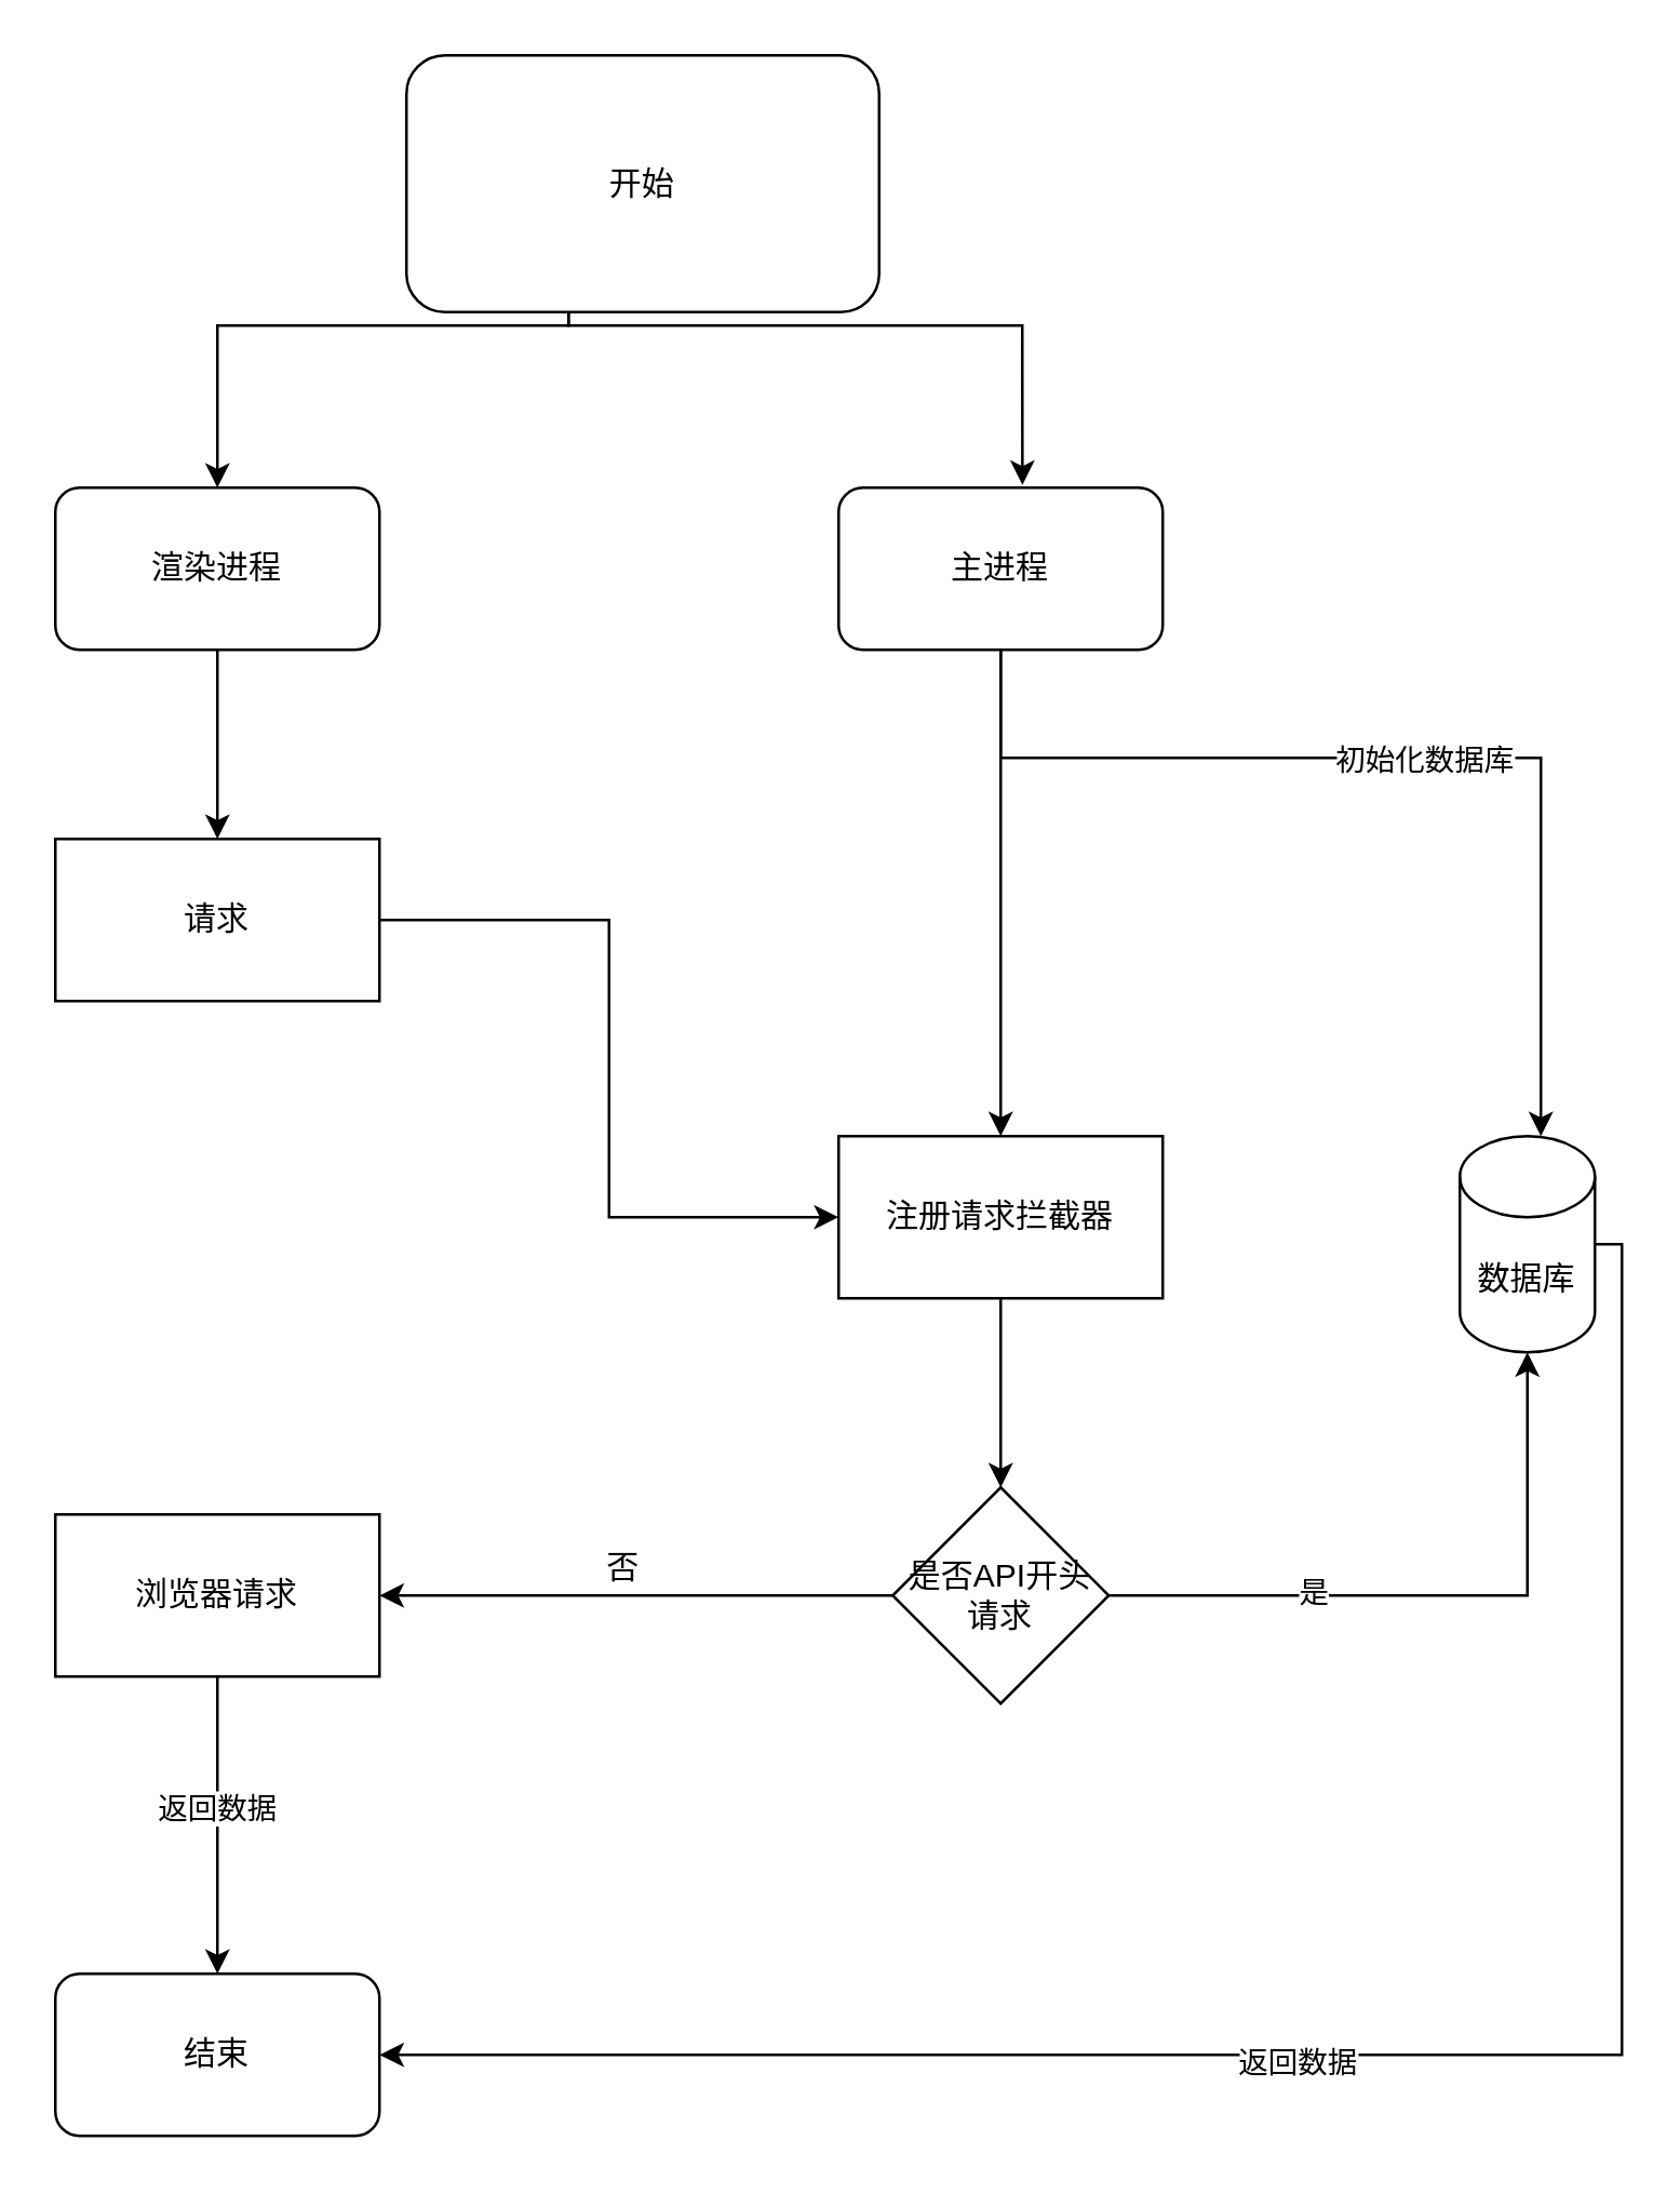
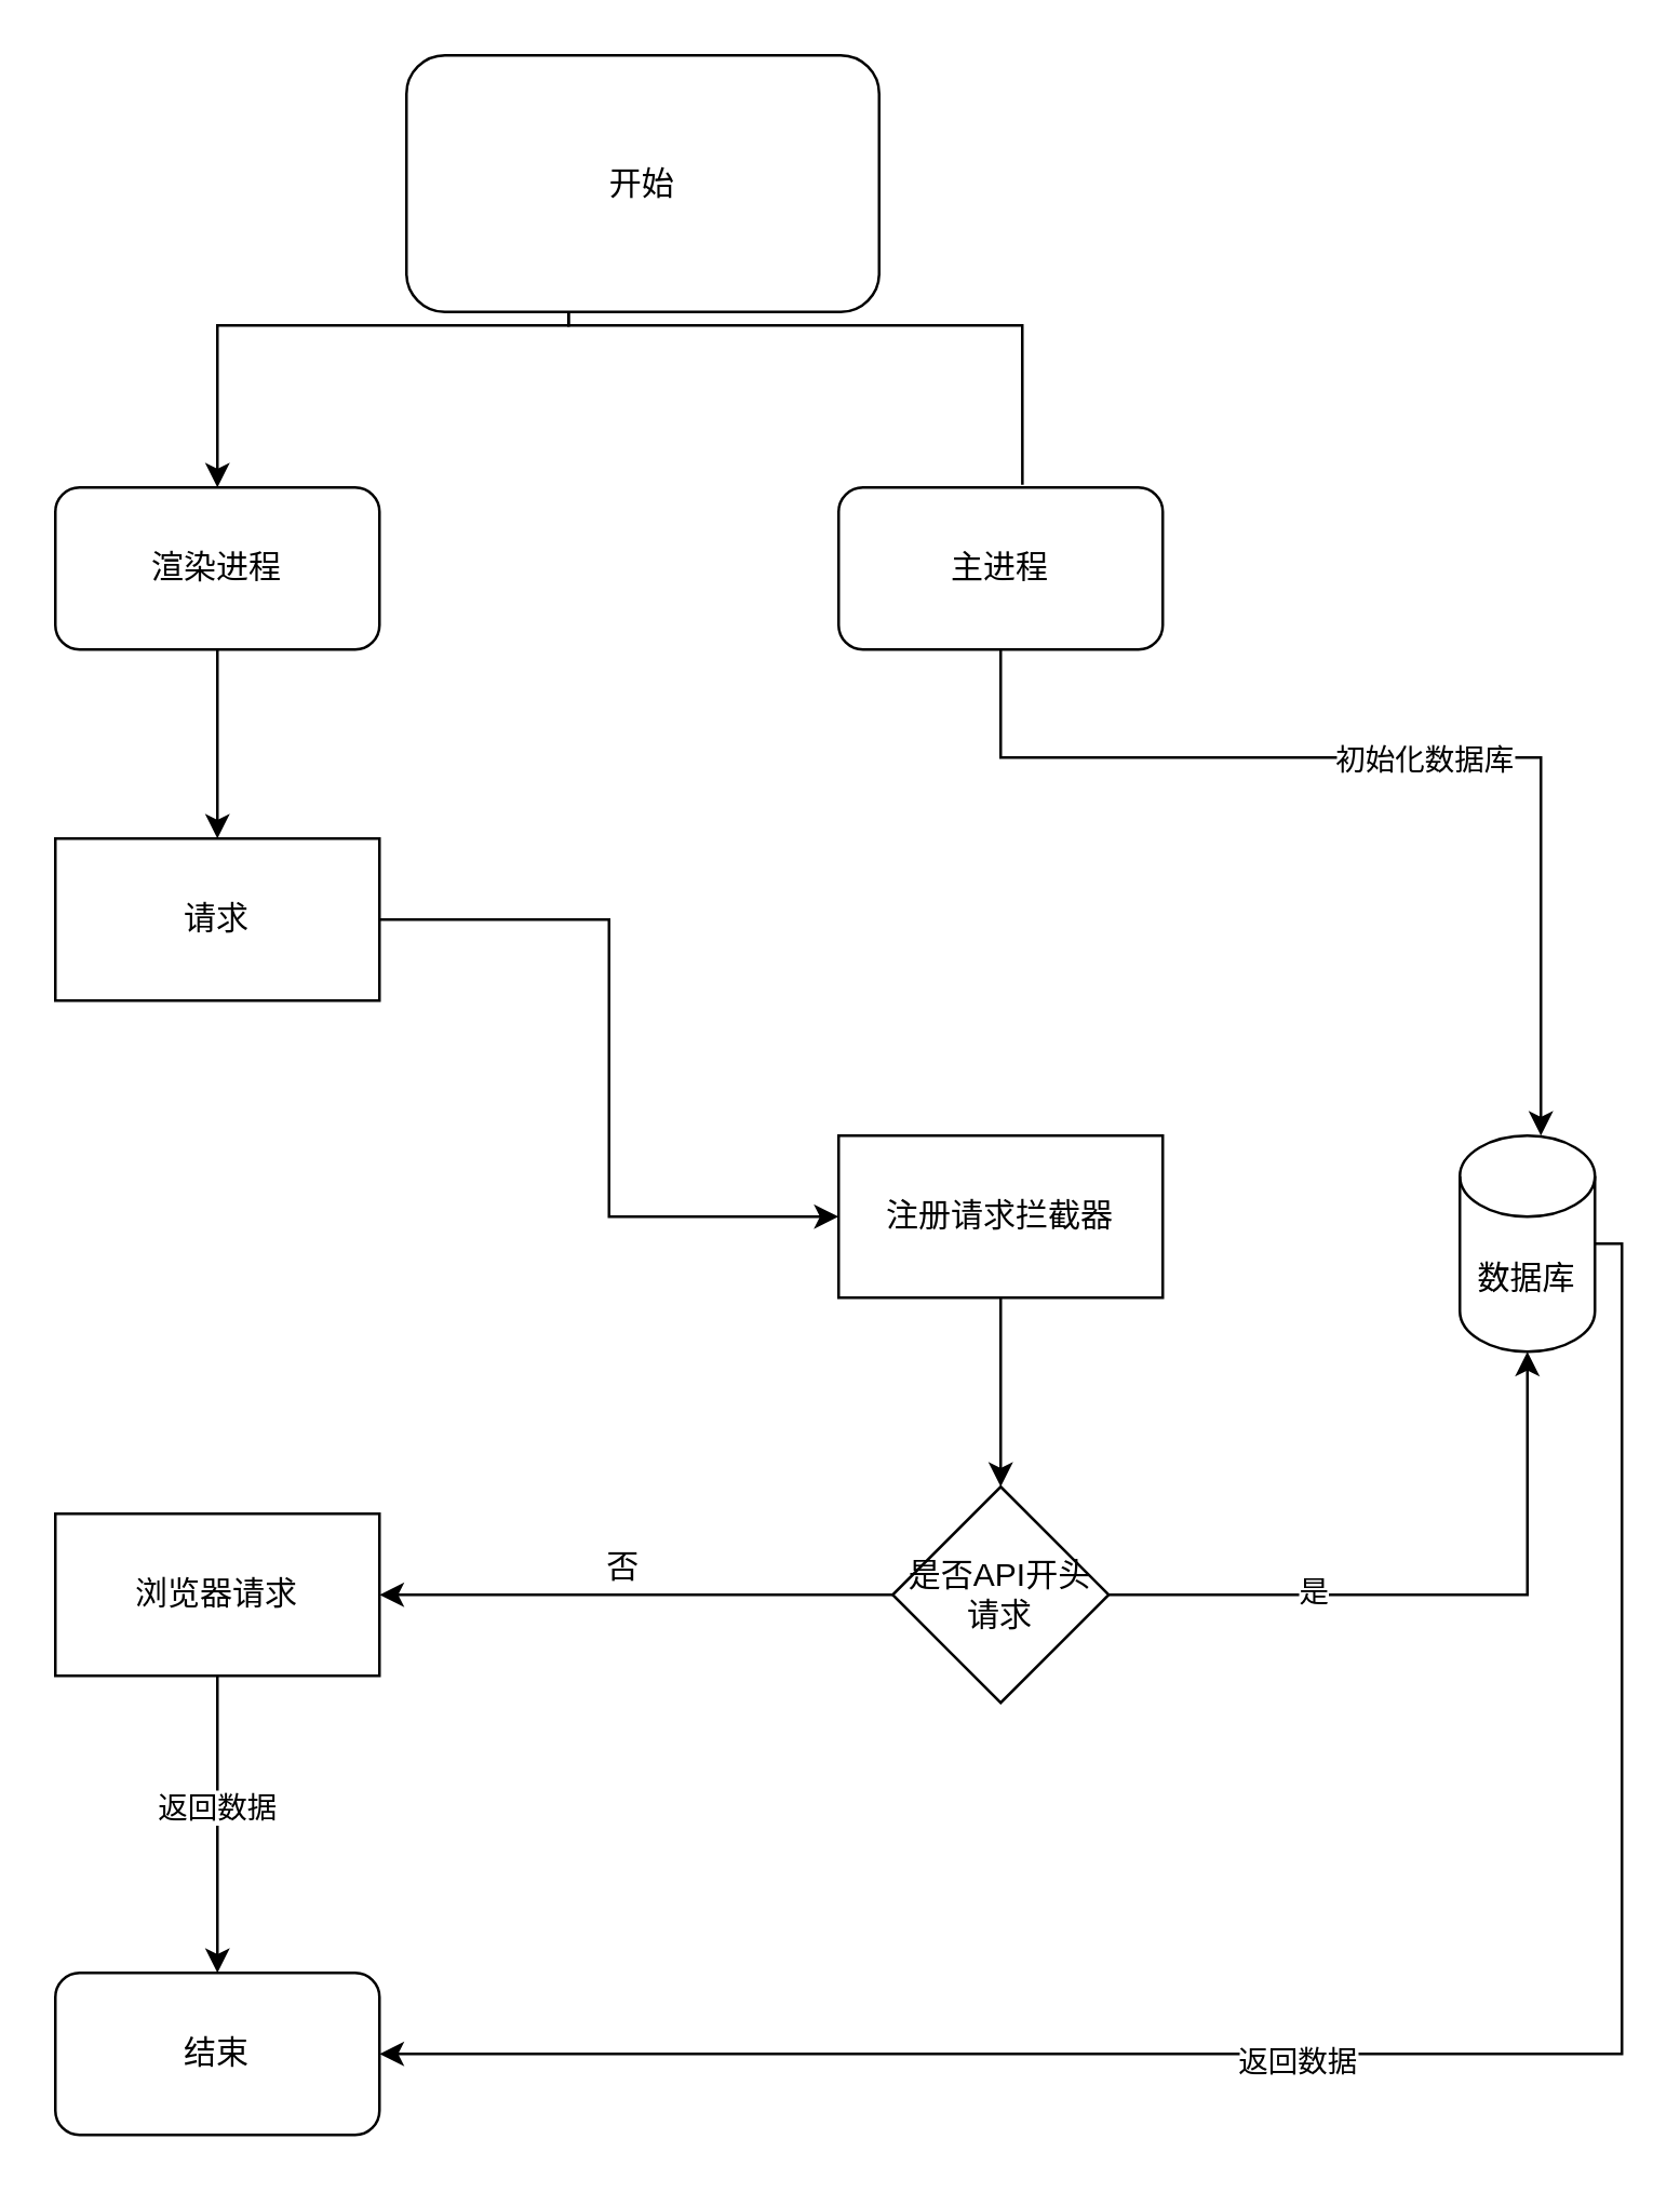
  <mxCell id="0" />
  <mxCell id="1" parent="0" />
  <mxCell id="2" style="edgeStyle=orthogonalEdgeStyle;rounded=0;orthogonalLoop=1;jettySize=auto;html=1;entryX=0.5;entryY=0;entryDx=0;entryDy=0;" parent="1" source="4" target="6" edge="1"><mxGeometry relative="1" as="geometry"><Array as="points"><mxPoint x="210" y="120" /><mxPoint x="80" y="120" /></Array></mxGeometry></mxCell>
- <mxCell id="3" style="edgeStyle=orthogonalEdgeStyle;rounded=0;orthogonalLoop=1;jettySize=auto;html=1;entryX=0.567;entryY=-0.017;entryDx=0;entryDy=0;entryPerimeter=0;" parent="1" source="4" target="10" edge="1"><mxGeometry relative="1" as="geometry"><Array as="points"><mxPoint x="210" y="120" /><mxPoint x="378" y="120" /></Array></mxGeometry></mxCell>
+ <mxCell id="3" style="edgeStyle=orthogonalEdgeStyle;rounded=0;orthogonalLoop=1;jettySize=auto;html=1;entryX=0.567;entryY=-0.017;entryDx=0;entryDy=0;entryPerimeter=0;endArrow=none;" parent="1" source="4" target="10" edge="1"><mxGeometry relative="1" as="geometry"><Array as="points"><mxPoint x="210" y="120" /><mxPoint x="378" y="120" /></Array></mxGeometry></mxCell>
  <mxCell id="4" value="开始" style="rounded=1;whiteSpace=wrap;html=1;" parent="1" vertex="1"><mxGeometry x="150" y="20" width="175" height="95" as="geometry" /></mxCell>
  <mxCell id="5" style="edgeStyle=orthogonalEdgeStyle;rounded=0;orthogonalLoop=1;jettySize=auto;html=1;entryX=0.5;entryY=0;entryDx=0;entryDy=0;" edge="1" parent="1" source="6" target="17"><mxGeometry relative="1" as="geometry" /></mxCell>
  <mxCell id="6" value="渲染进程" style="rounded=1;whiteSpace=wrap;html=1;" parent="1" vertex="1"><mxGeometry x="20" y="180" width="120" height="60" as="geometry" /></mxCell>
- <mxCell id="7" style="edgeStyle=orthogonalEdgeStyle;rounded=0;orthogonalLoop=1;jettySize=auto;html=1;entryX=0.5;entryY=0;entryDx=0;entryDy=0;" edge="1" parent="1" source="10" target="12"><mxGeometry relative="1" as="geometry" /></mxCell>
  <mxCell id="8" style="edgeStyle=orthogonalEdgeStyle;rounded=0;orthogonalLoop=1;jettySize=auto;html=1;entryX=0.5;entryY=0;entryDx=0;entryDy=0;" edge="1" parent="1" source="10"><mxGeometry relative="1" as="geometry"><mxPoint x="570" y="420" as="targetPoint" /><Array as="points"><mxPoint x="370" y="280" /><mxPoint x="570" y="280" /></Array></mxGeometry></mxCell>
  <mxCell id="9" value="初始化数据库" style="edgeLabel;html=1;align=center;verticalAlign=middle;resizable=0;points=[];" vertex="1" connectable="0" parent="8"><mxGeometry x="0.032" relative="1" as="geometry"><mxPoint as="offset" /></mxGeometry></mxCell>
  <mxCell id="10" value="主进程" style="rounded=1;whiteSpace=wrap;html=1;" parent="1" vertex="1"><mxGeometry x="310" y="180" width="120" height="60" as="geometry" /></mxCell>
  <mxCell id="11" style="edgeStyle=orthogonalEdgeStyle;rounded=0;orthogonalLoop=1;jettySize=auto;html=1;entryX=0.5;entryY=0;entryDx=0;entryDy=0;" edge="1" parent="1" source="12" target="21"><mxGeometry relative="1" as="geometry" /></mxCell>
  <mxCell id="12" value="注册请求拦截器" style="rounded=0;whiteSpace=wrap;html=1;" vertex="1" parent="1"><mxGeometry x="310" y="420" width="120" height="60" as="geometry" /></mxCell>
  <mxCell id="13" style="edgeStyle=orthogonalEdgeStyle;rounded=0;orthogonalLoop=1;jettySize=auto;html=1;entryX=1;entryY=0.5;entryDx=0;entryDy=0;" edge="1" parent="1" source="15" target="26"><mxGeometry relative="1" as="geometry"><Array as="points"><mxPoint x="600" y="760" /></Array></mxGeometry></mxCell>
  <mxCell id="14" value="返回数据" style="edgeLabel;html=1;align=center;verticalAlign=middle;resizable=0;points=[];" vertex="1" connectable="0" parent="13"><mxGeometry x="0.119" y="2" relative="1" as="geometry"><mxPoint as="offset" /></mxGeometry></mxCell>
  <mxCell id="15" value="数据库" style="shape=cylinder3;whiteSpace=wrap;html=1;boundedLbl=1;backgroundOutline=1;size=15;" vertex="1" parent="1"><mxGeometry x="540" y="420" width="50" height="80" as="geometry" /></mxCell>
  <mxCell id="16" style="edgeStyle=orthogonalEdgeStyle;rounded=0;orthogonalLoop=1;jettySize=auto;html=1;entryX=0;entryY=0.5;entryDx=0;entryDy=0;" edge="1" parent="1" source="17" target="12"><mxGeometry relative="1" as="geometry" /></mxCell>
  <mxCell id="17" value="请求" style="rounded=0;whiteSpace=wrap;html=1;" vertex="1" parent="1"><mxGeometry x="20" y="310" width="120" height="60" as="geometry" /></mxCell>
  <mxCell id="18" style="edgeStyle=orthogonalEdgeStyle;rounded=0;orthogonalLoop=1;jettySize=auto;html=1;entryX=1;entryY=0.5;entryDx=0;entryDy=0;" edge="1" parent="1" source="21" target="24"><mxGeometry relative="1" as="geometry" /></mxCell>
  <mxCell id="19" style="edgeStyle=orthogonalEdgeStyle;rounded=0;orthogonalLoop=1;jettySize=auto;html=1;entryX=0.5;entryY=1;entryDx=0;entryDy=0;entryPerimeter=0;" edge="1" parent="1" source="21" target="15"><mxGeometry relative="1" as="geometry" /></mxCell>
  <mxCell id="20" value="是" style="edgeLabel;html=1;align=center;verticalAlign=middle;resizable=0;points=[];" vertex="1" connectable="0" parent="19"><mxGeometry x="-0.388" y="2" relative="1" as="geometry"><mxPoint as="offset" /></mxGeometry></mxCell>
  <mxCell id="21" value="是否API开头请求" style="rhombus;whiteSpace=wrap;html=1;" vertex="1" parent="1"><mxGeometry x="330" y="550" width="80" height="80" as="geometry" /></mxCell>
  <mxCell id="22" style="edgeStyle=orthogonalEdgeStyle;rounded=0;orthogonalLoop=1;jettySize=auto;html=1;entryX=0.5;entryY=0;entryDx=0;entryDy=0;" edge="1" parent="1" source="24"><mxGeometry relative="1" as="geometry"><mxPoint x="80" y="730" as="targetPoint" /></mxGeometry></mxCell>
  <mxCell id="23" value="返回数据" style="edgeLabel;html=1;align=center;verticalAlign=middle;resizable=0;points=[];" vertex="1" connectable="0" parent="22"><mxGeometry x="-0.127" y="-1" relative="1" as="geometry"><mxPoint as="offset" /></mxGeometry></mxCell>
  <mxCell id="24" value="浏览器请求" style="rounded=0;whiteSpace=wrap;html=1;" vertex="1" parent="1"><mxGeometry x="20" y="560" width="120" height="60" as="geometry" /></mxCell>
  <mxCell id="25" value="否" style="text;html=1;align=center;verticalAlign=middle;resizable=0;points=[];autosize=1;strokeColor=none;" vertex="1" parent="1"><mxGeometry x="215" y="570" width="30" height="20" as="geometry" /></mxCell>
  <mxCell id="26" value="结束" style="rounded=1;whiteSpace=wrap;html=1;" vertex="1" parent="1"><mxGeometry x="20" y="730" width="120" height="60" as="geometry" /></mxCell>
